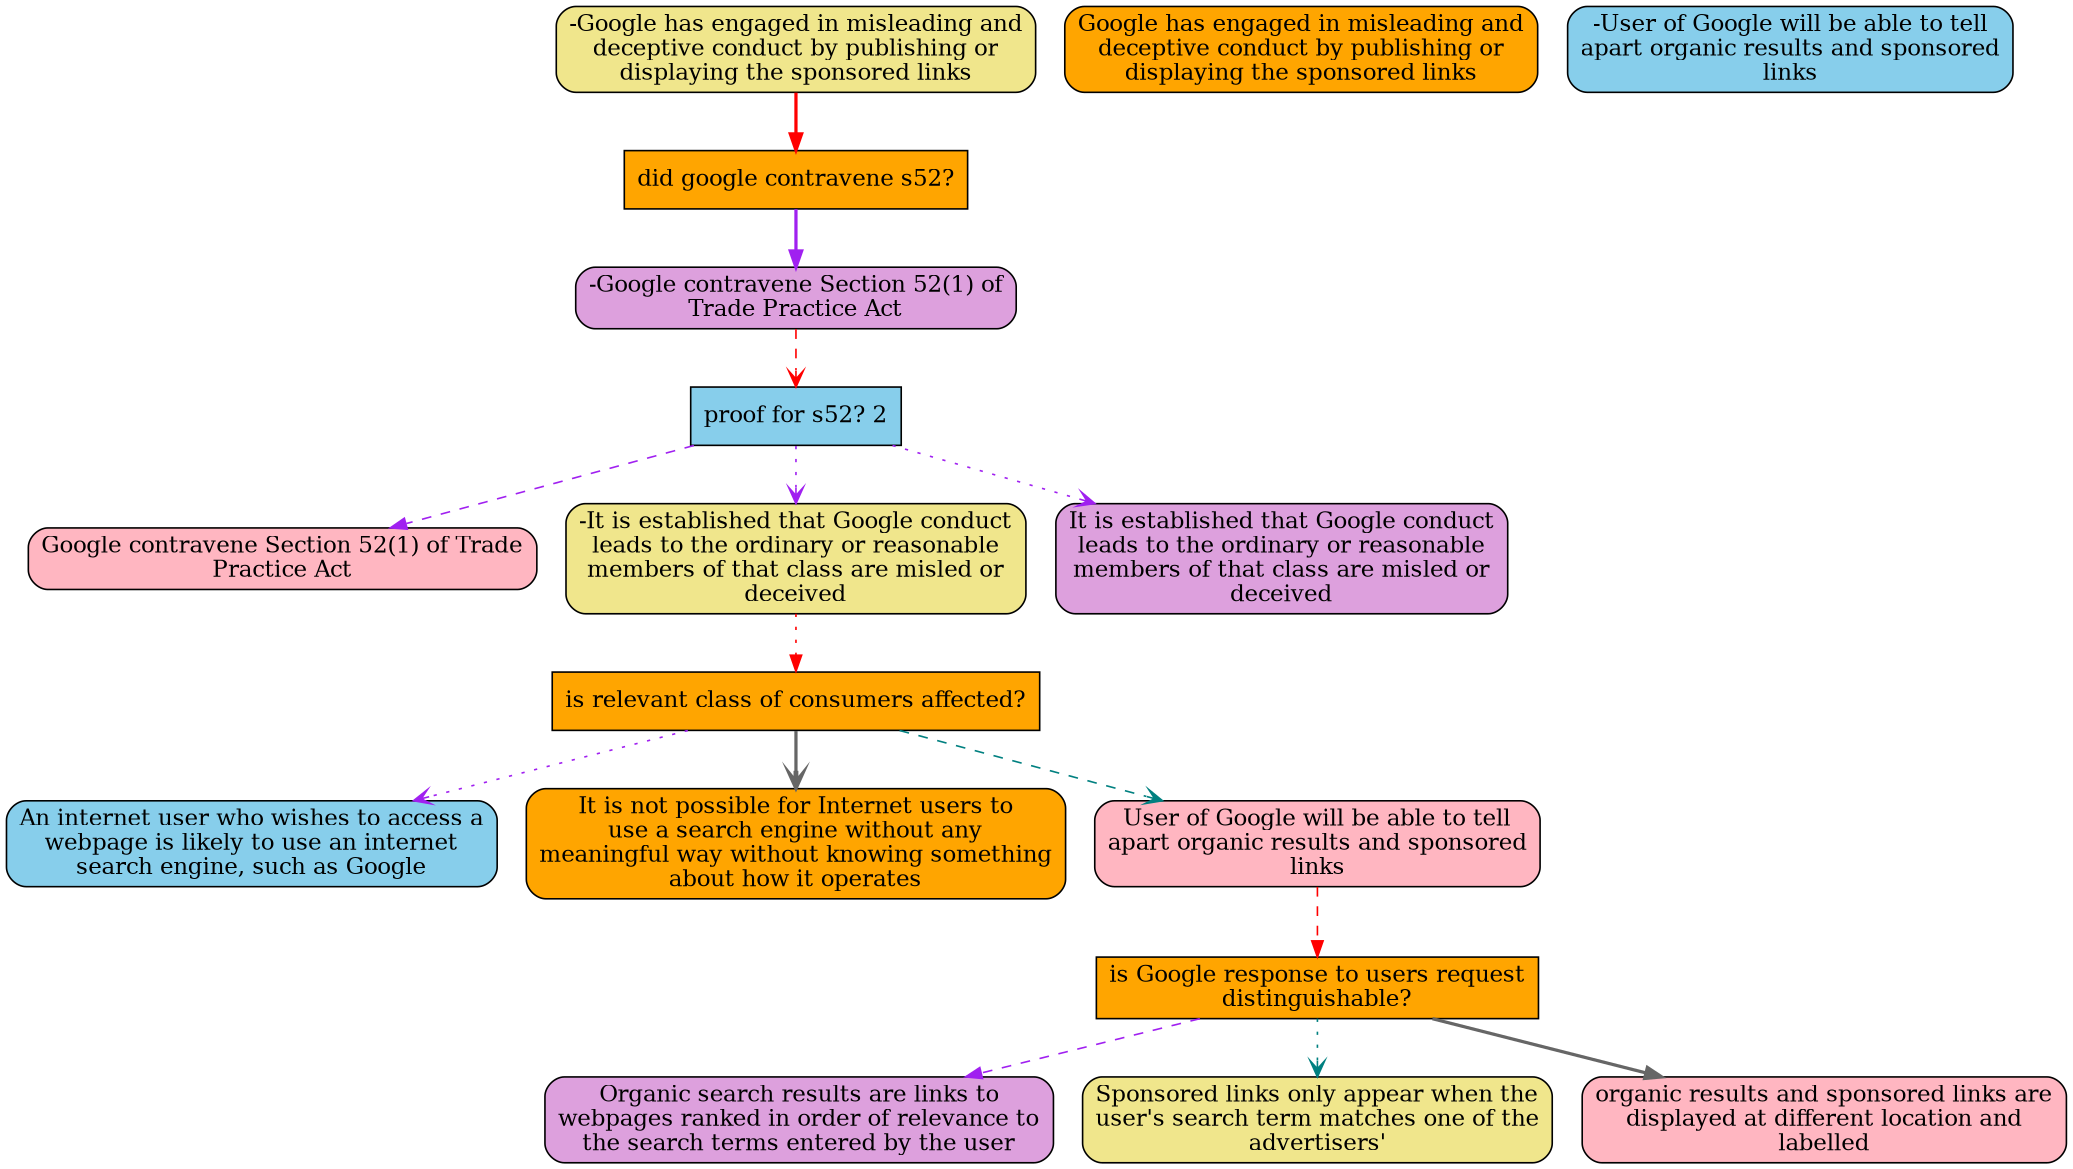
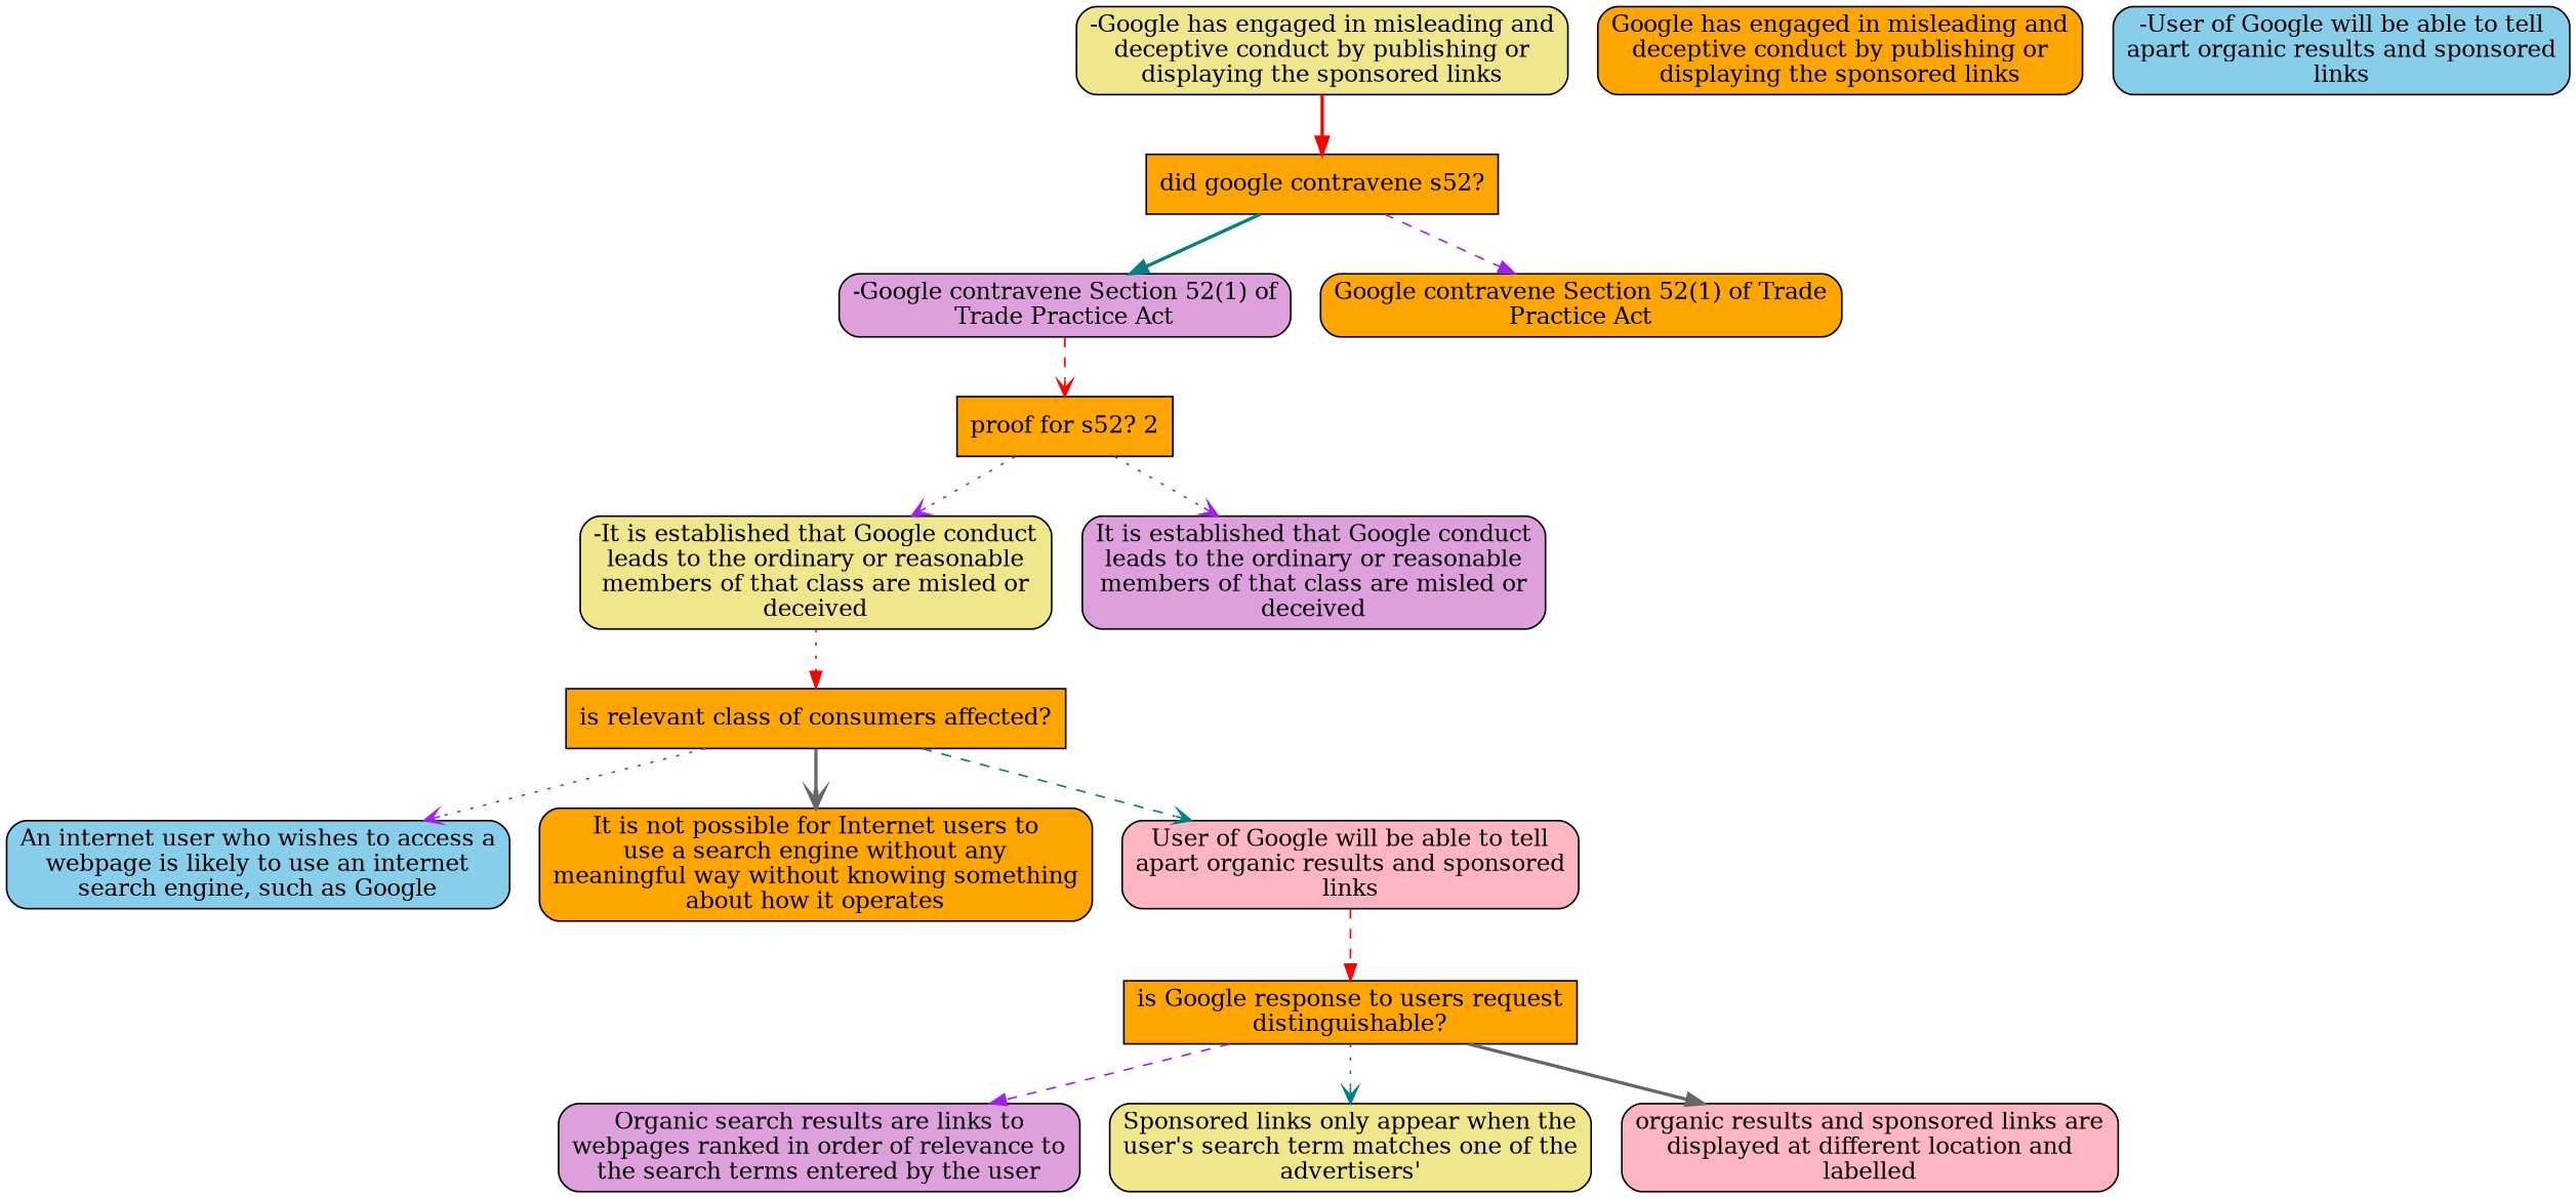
  digraph {
    node [color=black fillcolor=orange fixedsize=false shape=box style="rounded,filled"]
    edge [arrowhead=normal color=purple style=dashed]
    "did google contravene s52?" [style=filled]
    "-Google contravene Section 52(1) of\nTrade Practice Act" [fillcolor=plum]
-   "Google contravene Section 52(1) of Trade\nPractice Act" [fillcolor=lightpink]
-   "proof for s52? 2" [fillcolor=skyblue style=filled]
+   "Google contravene Section 52(1) of Trade\nPractice Act"
+   "proof for s52? 2" [style=filled]
    "-Google has engaged in misleading and\ndeceptive conduct by publishing or\ndisplaying the sponsored links" [fillcolor=khaki]
    "Google has engaged in misleading and\ndeceptive conduct by publishing or\ndisplaying the sponsored links"
    "-It is established that Google conduct\nleads to the ordinary or reasonable\nmembers of that class are misled or\ndeceived" [fillcolor=khaki]
    "It is established that Google conduct\nleads to the ordinary or reasonable\nmembers of that class are misled or\ndeceived" [fillcolor=plum]
    "is relevant class of consumers affected?" [style=filled]
    "An internet user who wishes to access a\nwebpage is likely to use an internet\nsearch engine, such as Google" [fillcolor=skyblue]
    "It is not possible for Internet users to\nuse a search engine without any\nmeaningful way without knowing something\nabout how it operates"
    "User of Google will be able to tell\napart organic results and sponsored\nlinks" [fillcolor=lightpink]
    "is Google response to users request\ndistinguishable?" [style=filled]
    "Organic search results are links to\nwebpages ranked in order of relevance to\nthe search terms entered by the user" [fillcolor=plum]
    "Sponsored links only appear when the\nuser's search term matches one of the\nadvertisers'" [fillcolor=khaki]
    "organic results and sponsored links are\ndisplayed at different location and\nlabelled" [fillcolor=lightpink]
    "-User of Google will be able to tell\napart organic results and sponsored\nlinks" [fillcolor=skyblue]
-   "did google contravene s52?" -> "-Google contravene Section 52(1) of\nTrade Practice Act" [style=bold]
-   "proof for s52? 2" -> "Google contravene Section 52(1) of Trade\nPractice Act"
+   "did google contravene s52?" -> "-Google contravene Section 52(1) of\nTrade Practice Act" [color=teal style=bold]
+   "did google contravene s52?" -> "Google contravene Section 52(1) of Trade\nPractice Act"
    "-Google contravene Section 52(1) of\nTrade Practice Act" -> "proof for s52? 2" [arrowhead=vee color=red]
    "proof for s52? 2" -> "-It is established that Google conduct\nleads to the ordinary or reasonable\nmembers of that class are misled or\ndeceived" [arrowhead=vee style=dotted]
    "proof for s52? 2" -> "It is established that Google conduct\nleads to the ordinary or reasonable\nmembers of that class are misled or\ndeceived" [arrowhead=vee style=dotted]
    "-Google has engaged in misleading and\ndeceptive conduct by publishing or\ndisplaying the sponsored links" -> "did google contravene s52?" [color=red style=bold]
    "-It is established that Google conduct\nleads to the ordinary or reasonable\nmembers of that class are misled or\ndeceived" -> "is relevant class of consumers affected?" [color=red style=dotted]
    "is relevant class of consumers affected?" -> "An internet user who wishes to access a\nwebpage is likely to use an internet\nsearch engine, such as Google" [arrowhead=vee style=dotted]
    "is relevant class of consumers affected?" -> "It is not possible for Internet users to\nuse a search engine without any\nmeaningful way without knowing something\nabout how it operates" [arrowhead=vee color=gray40 style=bold]
    "is relevant class of consumers affected?" -> "User of Google will be able to tell\napart organic results and sponsored\nlinks" [arrowhead=vee color=teal]
    "User of Google will be able to tell\napart organic results and sponsored\nlinks" -> "is Google response to users request\ndistinguishable?" [color=red]
    "is Google response to users request\ndistinguishable?" -> "Organic search results are links to\nwebpages ranked in order of relevance to\nthe search terms entered by the user"
    "is Google response to users request\ndistinguishable?" -> "Sponsored links only appear when the\nuser's search term matches one of the\nadvertisers'" [arrowhead=vee color=teal style=dotted]
    "is Google response to users request\ndistinguishable?" -> "organic results and sponsored links are\ndisplayed at different location and\nlabelled" [color=gray40 style=bold]
  }
